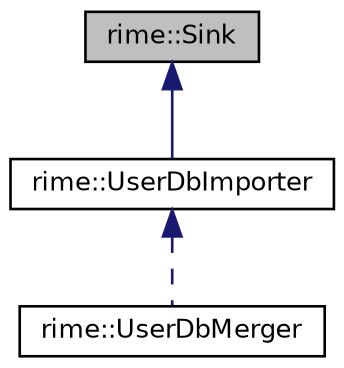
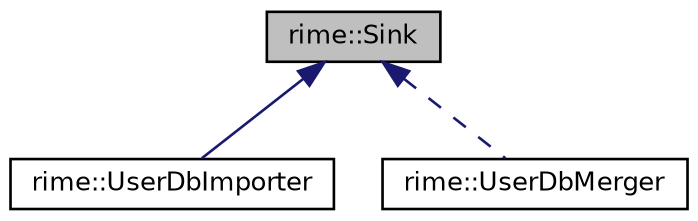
  digraph {
    node [color=black fillcolor=white fontname=Helvetica fontsize=10 shape=record style=filled]
    edge [color=midnightblue dir=back fontname=Helvetica fontsize=10 labelfontname=Helvetica labelfontsize=10]
    n1 [fillcolor=grey75 fontcolor=black height=0.2 label="rime::Sink" width=0.4]
    n2 [height=0.2 label="rime::UserDbImporter" width=0.4]
    n3 [height=0.2 label="rime::UserDbMerger" width=0.4]
    n1 -> n2 [style=solid]
-   n2 -> n3 [style=dashed]
+   n1 -> n3 [style=dashed]
  }
